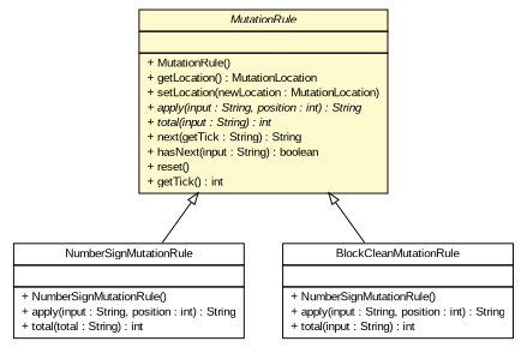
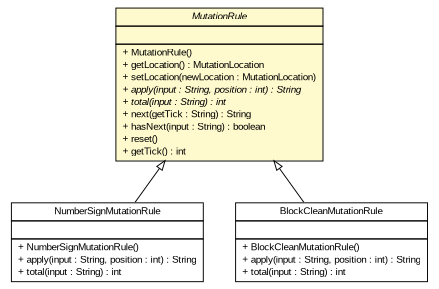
  digraph {
    nodesep=0.25
    ranksep=0.5
    node [fontcolor=black fontname=arial fontsize=10.0 shape=plaintext]
    edge [arrowtail=empty dir=back fontname=arial fontsize=10 headport=p labelfontname=arial labelfontsize=10 tailport=p]
    n1 [label=<<table title="com.github.mkolisnyk.muto.generator.MutationRule" border="0" cellborder="1" cellspacing="0" cellpadding="2" port="p" bgcolor="lemonChiffon" href="./MutationRule.html"> 		<tr><td><table border="0" cellspacing="0" cellpadding="1"> <tr><td align="center" balign="center"><font face="arial italic"> MutationRule </font></td></tr> 		</table></td></tr> 		<tr><td><table border="0" cellspacing="0" cellpadding="1"> <tr><td align="left" balign="left">  </td></tr> 		</table></td></tr> 		<tr><td><table border="0" cellspacing="0" cellpadding="1"> <tr><td align="left" balign="left"> + MutationRule() </td></tr> <tr><td align="left" balign="left"> + getLocation() : MutationLocation </td></tr> <tr><td align="left" balign="left"> + setLocation(newLocation : MutationLocation) </td></tr> <tr><td align="left" balign="left"><font face="arial italic" point-size="10.0"> + apply(input : String, position : int) : String </font></td></tr> <tr><td align="left" balign="left"><font face="arial italic" point-size="10.0"> + total(input : String) : int </font></td></tr> <tr><td align="left" balign="left"> + next(getTick : String) : String </td></tr> <tr><td align="left" balign="left"> + hasNext(input : String) : boolean </td></tr> <tr><td align="left" balign="left"> + reset() </td></tr> <tr><td align="left" balign="left"> + getTick() : int </td></tr> 		</table></td></tr> 		</table>>]
-   n2 [label=<<table title="com.github.mkolisnyk.muto.generator.rules.NumberSignMutationRule" border="0" cellborder="1" cellspacing="0" cellpadding="2" port="p" href="./rules/NumberSignMutationRule.html"> 		<tr><td><table border="0" cellspacing="0" cellpadding="1"> <tr><td align="center" balign="center"> NumberSignMutationRule </td></tr> 		</table></td></tr> 		<tr><td><table border="0" cellspacing="0" cellpadding="1"> <tr><td align="left" balign="left">  </td></tr> 		</table></td></tr> 		<tr><td><table border="0" cellspacing="0" cellpadding="1"> <tr><td align="left" balign="left"> + NumberSignMutationRule() </td></tr> <tr><td align="left" balign="left"> + apply(input : String, position : int) : String </td></tr> <tr><td align="left" balign="left"> + total(total : String) : int </td></tr> 		</table></td></tr> 		</table>>]
-   n3 [label=<<table title="com.github.mkolisnyk.muto.generator.rules.BlockCleanMutationRule" border="0" cellborder="1" cellspacing="0" cellpadding="2" port="p" href="./rules/BlockCleanMutationRule.html"> 		<tr><td><table border="0" cellspacing="0" cellpadding="1"> <tr><td align="center" balign="center"> BlockCleanMutationRule </td></tr> 		</table></td></tr> 		<tr><td><table border="0" cellspacing="0" cellpadding="1"> <tr><td align="left" balign="left">  </td></tr> 		</table></td></tr> 		<tr><td><table border="0" cellspacing="0" cellpadding="1"> <tr><td align="left" balign="left"> + NumberSignMutationRule() </td></tr> <tr><td align="left" balign="left"> + apply(input : String, position : int) : String </td></tr> <tr><td align="left" balign="left"> + total(input : String) : int </td></tr> 		</table></td></tr> 		</table>>]
+   n2 [label=<<table title="com.github.mkolisnyk.muto.generator.rules.NumberSignMutationRule" border="0" cellborder="1" cellspacing="0" cellpadding="2" port="p" href="./rules/NumberSignMutationRule.html"> 		<tr><td><table border="0" cellspacing="0" cellpadding="1"> <tr><td align="center" balign="center"> NumberSignMutationRule </td></tr> 		</table></td></tr> 		<tr><td><table border="0" cellspacing="0" cellpadding="1"> <tr><td align="left" balign="left">  </td></tr> 		</table></td></tr> 		<tr><td><table border="0" cellspacing="0" cellpadding="1"> <tr><td align="left" balign="left"> + NumberSignMutationRule() </td></tr> <tr><td align="left" balign="left"> + apply(input : String, position : int) : String </td></tr> <tr><td align="left" balign="left"> + total(input : String) : int </td></tr> 		</table></td></tr> 		</table>>]
+   n3 [label=<<table title="com.github.mkolisnyk.muto.generator.rules.BlockCleanMutationRule" border="0" cellborder="1" cellspacing="0" cellpadding="2" port="p" href="./rules/BlockCleanMutationRule.html"> 		<tr><td><table border="0" cellspacing="0" cellpadding="1"> <tr><td align="center" balign="center"> BlockCleanMutationRule </td></tr> 		</table></td></tr> 		<tr><td><table border="0" cellspacing="0" cellpadding="1"> <tr><td align="left" balign="left">  </td></tr> 		</table></td></tr> 		<tr><td><table border="0" cellspacing="0" cellpadding="1"> <tr><td align="left" balign="left"> + BlockCleanMutationRule() </td></tr> <tr><td align="left" balign="left"> + apply(input : String, position : int) : String </td></tr> <tr><td align="left" balign="left"> + total(input : String) : int </td></tr> 		</table></td></tr> 		</table>>]
    n1 -> n2
    n1 -> n3
  }
